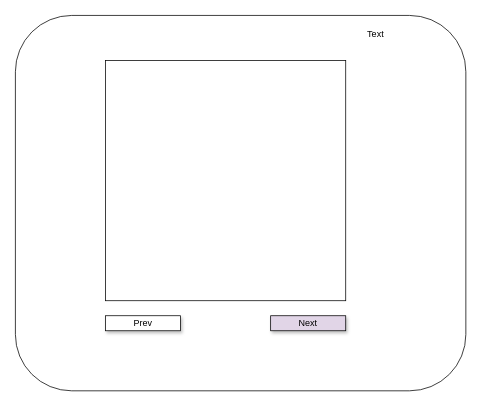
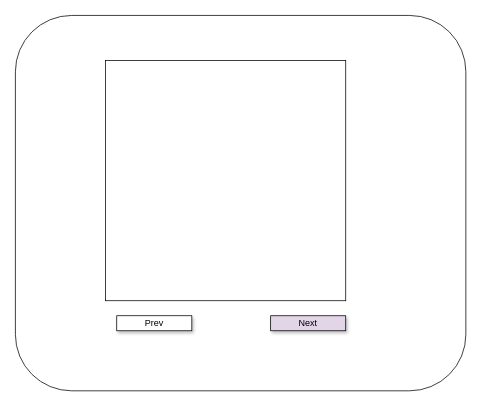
  <mxCell id="0" />
  <mxCell id="1" parent="0" />
  <mxCell id="2" value="" style="rounded=1;whiteSpace=wrap;html=1;" vertex="1" parent="1"><mxGeometry x="20" width="600" height="500" as="geometry" y="20" /></mxCell>
  <mxCell id="3" value="" style="whiteSpace=wrap;html=1;aspect=fixed;" vertex="1" parent="1"><mxGeometry x="140" y="80" width="320" height="320" as="geometry" /></mxCell>
- <mxCell id="4" value="Prev" style="rounded=0;whiteSpace=wrap;html=1;shadow=1;" vertex="1" parent="1"><mxGeometry x="140" y="420" width="100" height="20" as="geometry" /></mxCell>
+ <mxCell id="4" value="Prev" style="rounded=0;whiteSpace=wrap;html=1;shadow=1;" vertex="1" parent="1"><mxGeometry x="155" y="420" width="100" height="20" as="geometry" /></mxCell>
  <mxCell id="5" value="Next" style="rounded=0;whiteSpace=wrap;html=1;shadow=1;fillColor=#e1d5e7;" vertex="1" parent="1"><mxGeometry x="360" y="420" width="100" height="20" as="geometry" /></mxCell>
- <mxCell id="6" value="Text" style="text;html=1;align=center;verticalAlign=middle;whiteSpace=wrap;rounded=0;" vertex="1" parent="1"><mxGeometry x="470" y="30" width="60" height="30" as="geometry" /></mxCell>
